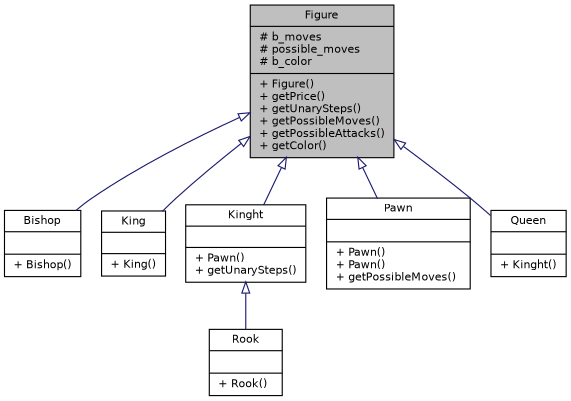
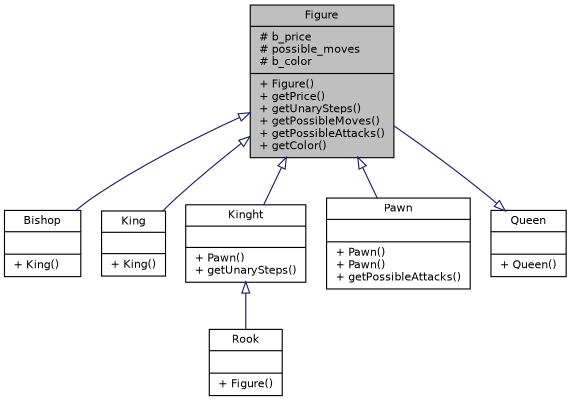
  digraph {
    node [color=black fontname=Helvetica fontsize=10 shape=record]
    edge [arrowtail=onormal color=midnightblue dir=back fontname=Helvetica fontsize=10 labelfontname=Helvetica labelfontsize=10 style=solid]
-   n1 [fillcolor=grey75 fontcolor=black height=0.2 label="{Figure\n|# b_moves\l# possible_moves\l# b_color\l|+ Figure()\l+ getPrice()\l+ getUnarySteps()\l+ getPossibleMoves()\l+ getPossibleAttacks()\l+ getColor()\l}" style=filled width=0.4]
-   n2 [height=0.2 label="{Bishop\n||+ Bishop()\l}" width=0.4]
+   n1 [fillcolor=grey75 fontcolor=black height=0.2 label="{Figure\n|# b_price\l# possible_moves\l# b_color\l|+ Figure()\l+ getPrice()\l+ getUnarySteps()\l+ getPossibleMoves()\l+ getPossibleAttacks()\l+ getColor()\l}" style=filled width=0.4]
+   n2 [height=0.2 label="{Bishop\n||+ King()\l}" width=0.4]
    n3 [height=0.2 label="{King\n||+ King()\l}" width=0.4]
    n4 [height=0.2 label="{Kinght\n||+ Pawn()\l+ getUnarySteps()\l}" width=0.4]
-   n5 [height=0.2 label="{Pawn\n||+ Pawn()\l+ Pawn()\l+ getPossibleMoves()\l}" width=0.4]
-   n6 [height=0.2 label="{Queen\n||+ Kinght()\l}" width=0.4]
-   n7 [height=0.2 label="{Rook\n||+ Rook()\l}" width=0.4]
+   n5 [height=0.2 label="{Pawn\n||+ Pawn()\l+ Pawn()\l+ getPossibleAttacks()\l}" width=0.4]
+   n6 [height=0.2 label="{Queen\n||+ Queen()\l}" width=0.4]
+   n7 [height=0.2 label="{Rook\n||+ Figure()\l}" width=0.4]
    n1 -> n2
    n1 -> n3
    n1 -> n4
    n1 -> n5
-   n1 -> n6
+   n6 -> n1
    n4 -> n7
  }
